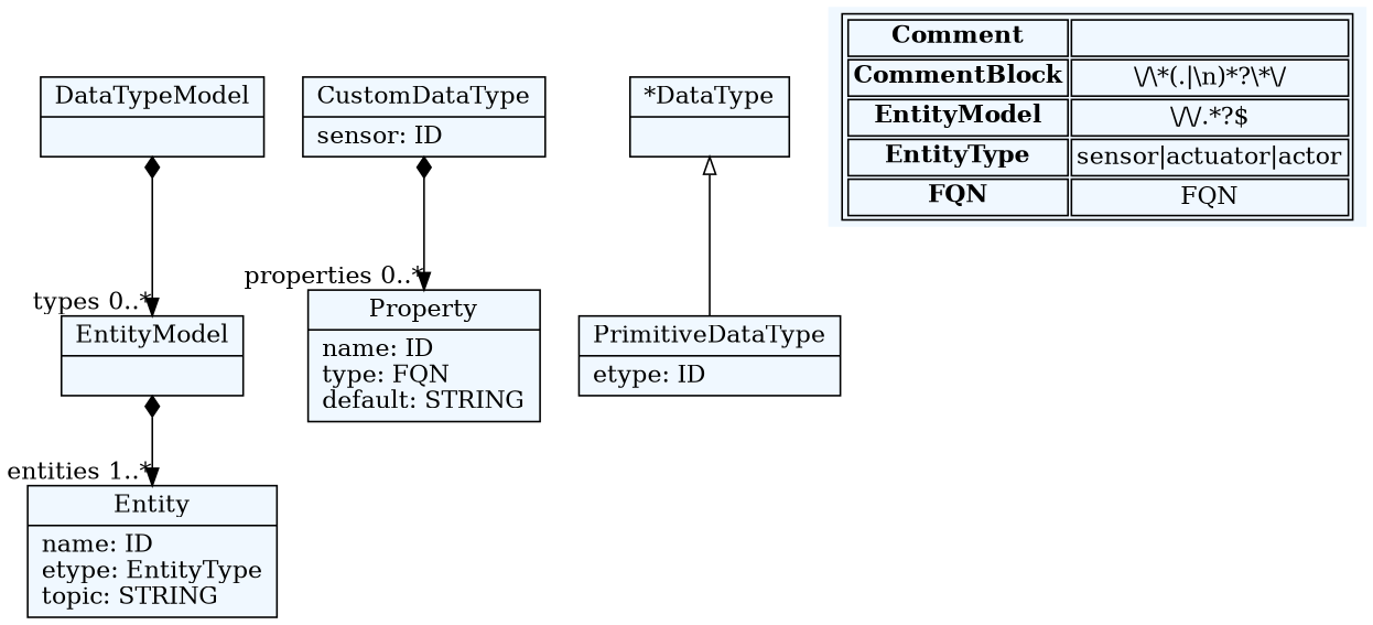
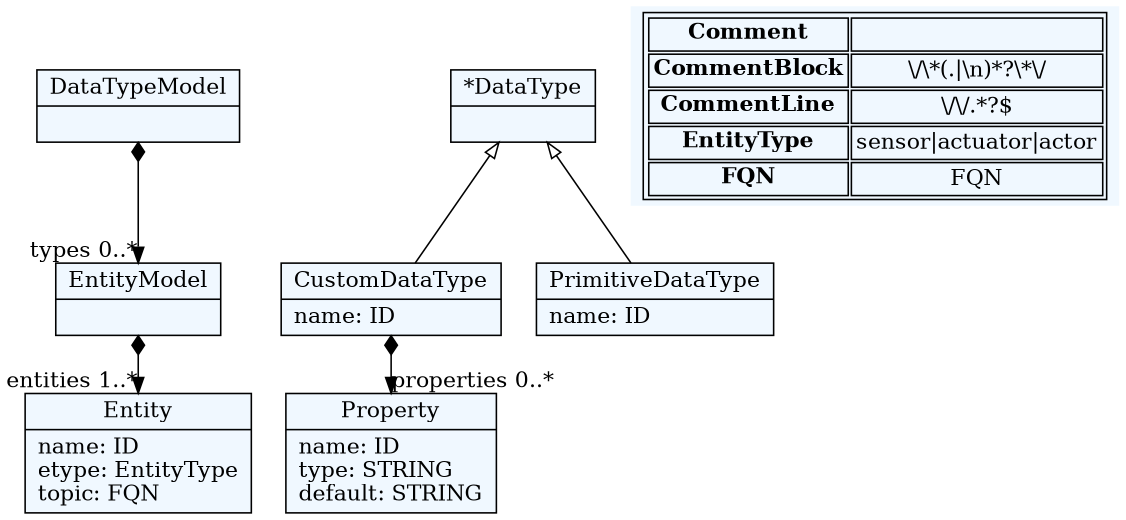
  digraph {
    fontname="Bitstream Vera Sans"
    fontsize=8
    nodesep=0.3
    node [fillcolor=aliceblue shape=record style=filled]
    edge [arrowtail=diamond dir=both]
    n1 [label="{EntityModel|}"]
-   n2 [label="{Entity|name: ID\letype: EntityType\ltopic: STRING\l}"]
-   n3 [label="{Property|name: ID\ltype: FQN\ldefault: STRING\l}"]
+   n2 [label="{Entity|name: ID\letype: EntityType\ltopic: FQN\l}"]
+   n3 [label="{Property|name: ID\ltype: STRING\ldefault: STRING\l}"]
    n4 [label="{DataTypeModel|}"]
    n5 [label="{*DataType|}"]
-   n6 [label="{CustomDataType|sensor: ID\l}"]
-   n7 [label="{PrimitiveDataType|etype: ID\l}"]
-   n8 [label=< <table> 	<tr> 		<td><b>Comment</b></td><td></td> 	</tr> 	<tr> 		<td><b>CommentBlock</b></td><td>\/\*(.|\n)*?\*\/</td> 	</tr> 	<tr> 		<td><b>EntityModel</b></td><td>\/\/.*?$</td> 	</tr> 	<tr> 		<td><b>EntityType</b></td><td>sensor|actuator|actor</td> 	</tr> 	<tr> 		<td><b>FQN</b></td><td>FQN</td> 	</tr> </table> > shape=plaintext]
+   n6 [label="{CustomDataType|name: ID\l}"]
+   n7 [label="{PrimitiveDataType|name: ID\l}"]
+   n8 [label=< <table> 	<tr> 		<td><b>Comment</b></td><td></td> 	</tr> 	<tr> 		<td><b>CommentBlock</b></td><td>\/\*(.|\n)*?\*\/</td> 	</tr> 	<tr> 		<td><b>CommentLine</b></td><td>\/\/.*?$</td> 	</tr> 	<tr> 		<td><b>EntityType</b></td><td>sensor|actuator|actor</td> 	</tr> 	<tr> 		<td><b>FQN</b></td><td>FQN</td> 	</tr> </table> > shape=plaintext]
    n1 -> n2 [headlabel="entities 1..*"]
    n4 -> n1 [headlabel="types 0..*"]
+   n5 -> n6 [arrowtail=empty dir=back]
    n5 -> n7 [arrowtail=empty dir=back]
    n6 -> n3 [headlabel="properties 0..*"]
  }
